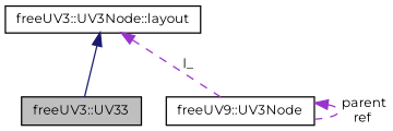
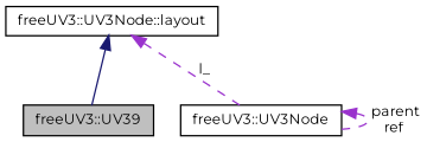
  digraph {
    fontname=Montserrat
    node [color=black fillcolor=white fontname=Montserrat fontsize=10 shape=record style=filled]
    edge [color=darkorchid3 dir=back fontname=Montserrat fontsize=10 labelfontname=Helvetica labelfontsize=10 style=dashed]
-   n1 [fillcolor=grey75 fontcolor=black height=0.2 label="freeUV3::UV33" width=0.4]
-   n2 [height=0.2 label="freeUV9::UV3Node" width=0.4]
+   n1 [fillcolor=grey75 fontcolor=black height=0.2 label="freeUV3::UV39" width=0.4]
+   n2 [height=0.2 label="freeUV3::UV3Node" width=0.4]
    n3 [height=0.2 label="freeUV3::UV3Node::layout" width=0.4]
    n2 -> n2 [label=" parent\nref"]
    n3 -> n1 [color=midnightblue style=solid]
    n3 -> n2 [label=" l_"]
  }
